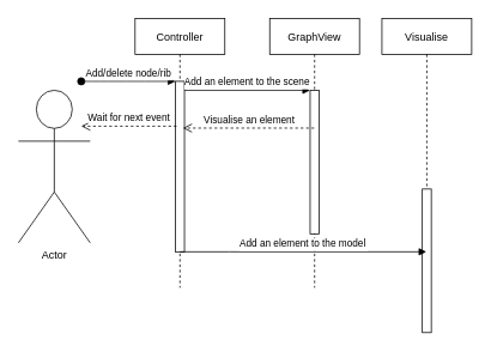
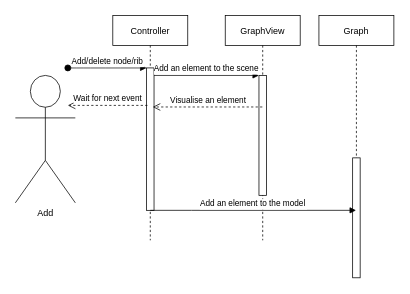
  <mxCell id="0" />
  <mxCell id="1" parent="0" />
  <mxCell id="2" value="Controller" style="shape=umlLifeline;perimeter=lifelinePerimeter;container=1;collapsible=0;recursiveResize=0;rounded=0;shadow=0;strokeWidth=1;" parent="1" vertex="1"><mxGeometry x="150" y="20" width="100" height="300" as="geometry" /></mxCell>
  <mxCell id="3" value="" style="points=[];perimeter=orthogonalPerimeter;rounded=0;shadow=0;strokeWidth=1;" parent="2" vertex="1"><mxGeometry x="45" y="70" width="10" height="190" as="geometry" /></mxCell>
  <mxCell id="4" value="Add/delete node/rib" style="verticalAlign=bottom;startArrow=oval;endArrow=block;startSize=8;shadow=0;strokeWidth=1;" parent="2" target="3" edge="1"><mxGeometry relative="1" as="geometry"><mxPoint x="-60" y="70" as="sourcePoint" /><Array as="points"><mxPoint x="-40" y="70" /><mxPoint y="70" /></Array></mxGeometry></mxCell>
  <mxCell id="5" value="GraphView" style="shape=umlLifeline;perimeter=lifelinePerimeter;container=1;collapsible=0;recursiveResize=0;rounded=0;shadow=0;strokeWidth=1;" parent="1" vertex="1"><mxGeometry x="300" y="20" width="100" height="300" as="geometry" /></mxCell>
  <mxCell id="6" value="" style="points=[];perimeter=orthogonalPerimeter;rounded=0;shadow=0;strokeWidth=1;" parent="5" vertex="1"><mxGeometry x="45" y="80" width="10" height="160" as="geometry" /></mxCell>
  <mxCell id="7" value="Add an element to the scene" style="verticalAlign=bottom;endArrow=block;entryX=0;entryY=0;shadow=0;strokeWidth=1;" parent="1" source="3" target="6" edge="1"><mxGeometry relative="1" as="geometry"><mxPoint x="275" y="100" as="sourcePoint" /></mxGeometry></mxCell>
- <mxCell id="8" value="Actor" style="shape=umlActor;verticalLabelPosition=bottom;verticalAlign=top;html=1;outlineConnect=0;" parent="1" vertex="1"><mxGeometry x="20" y="100" width="80" height="170" as="geometry" /></mxCell>
- <mxCell id="9" value="Visualise" style="shape=umlLifeline;perimeter=lifelinePerimeter;container=1;collapsible=0;recursiveResize=0;rounded=0;shadow=0;strokeWidth=1;" parent="1" vertex="1"><mxGeometry x="425" y="20" width="100" height="300" as="geometry" /></mxCell>
+ <mxCell id="8" value="Add" style="shape=umlActor;verticalLabelPosition=bottom;verticalAlign=top;html=1;outlineConnect=0;" parent="1" vertex="1"><mxGeometry x="20" y="100" width="80" height="170" as="geometry" /></mxCell>
+ <mxCell id="9" value="Graph" style="shape=umlLifeline;perimeter=lifelinePerimeter;container=1;collapsible=0;recursiveResize=0;rounded=0;shadow=0;strokeWidth=1;" parent="1" vertex="1"><mxGeometry x="425" y="20" width="100" height="300" as="geometry" /></mxCell>
  <mxCell id="10" value="" style="points=[];perimeter=orthogonalPerimeter;rounded=0;shadow=0;strokeWidth=1;" parent="9" vertex="1"><mxGeometry x="45" y="190" width="10" height="160" as="geometry" /></mxCell>
  <mxCell id="11" value="Add an element to the model" style="verticalAlign=bottom;endArrow=block;shadow=0;strokeWidth=1;" parent="1" target="9" edge="1"><mxGeometry relative="1" as="geometry"><mxPoint x="200" y="280" as="sourcePoint" /><mxPoint x="490" y="250" as="targetPoint" /><Array as="points"><mxPoint x="255" y="280" /></Array></mxGeometry></mxCell>
  <mxCell id="12" value="Visualise an element" style="html=1;verticalAlign=bottom;endArrow=open;dashed=1;endSize=8;entryX=0.533;entryY=0.407;entryDx=0;entryDy=0;entryPerimeter=0;" parent="1" source="5" target="2" edge="1"><mxGeometry relative="1" as="geometry"><mxPoint x="310" y="140" as="sourcePoint" /><mxPoint x="230" y="140" as="targetPoint" /></mxGeometry></mxCell>
  <mxCell id="13" value="Wait for next event" style="html=1;verticalAlign=bottom;endArrow=open;dashed=1;endSize=8;" parent="1" edge="1"><mxGeometry relative="1" as="geometry"><mxPoint x="196.2" y="140" as="sourcePoint" /><mxPoint x="90" y="140" as="targetPoint" /></mxGeometry></mxCell>
